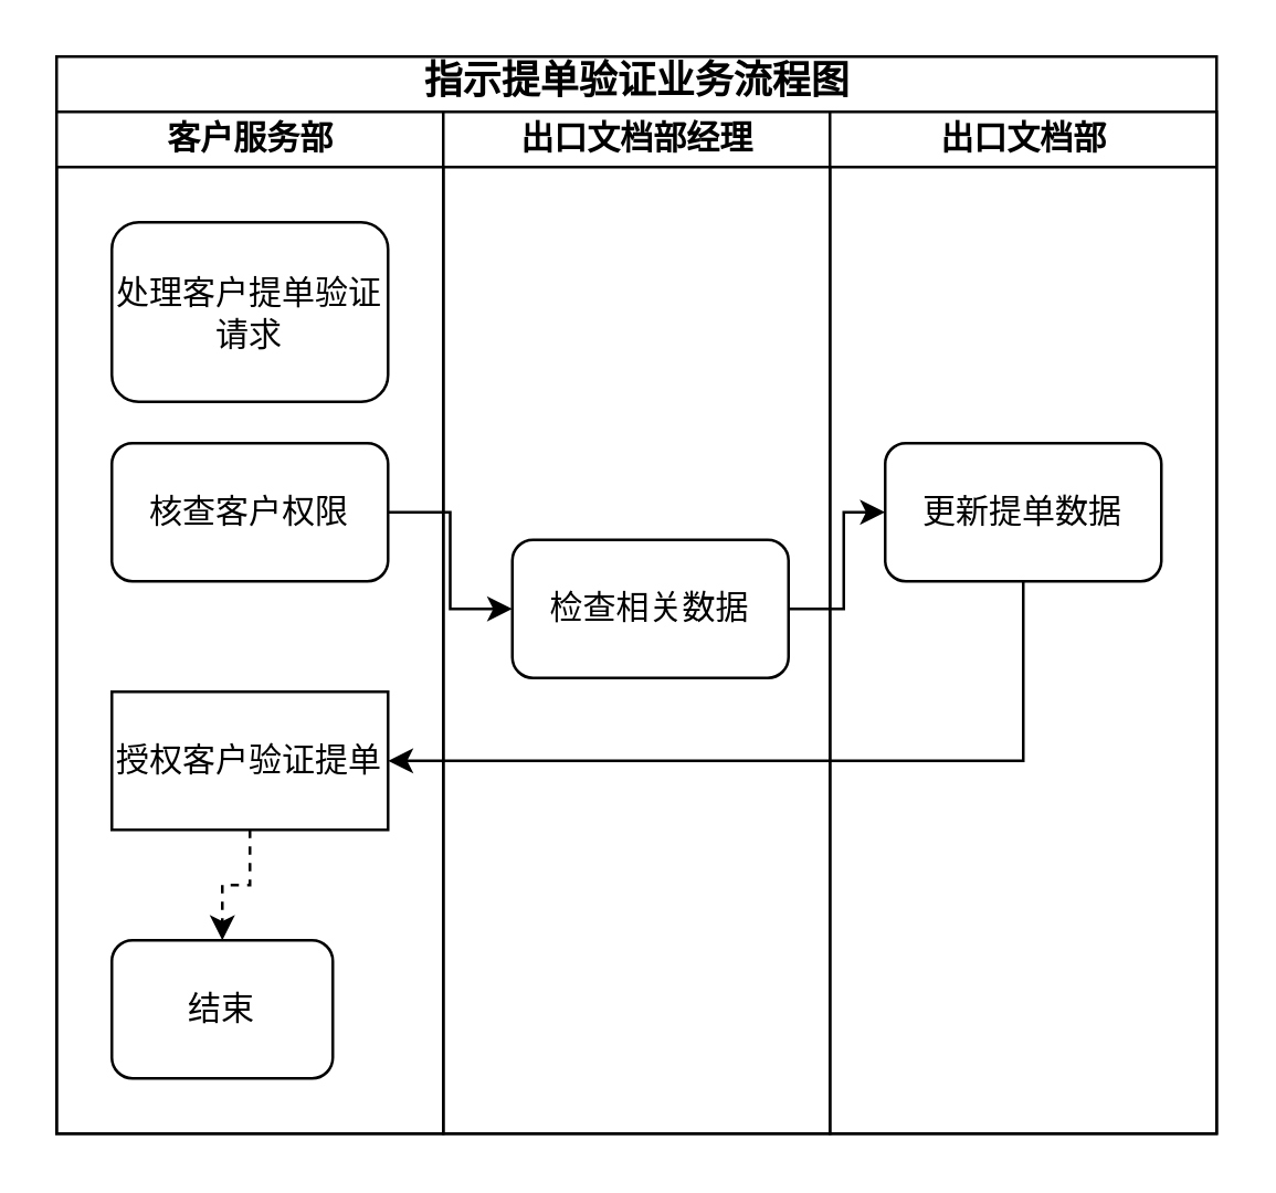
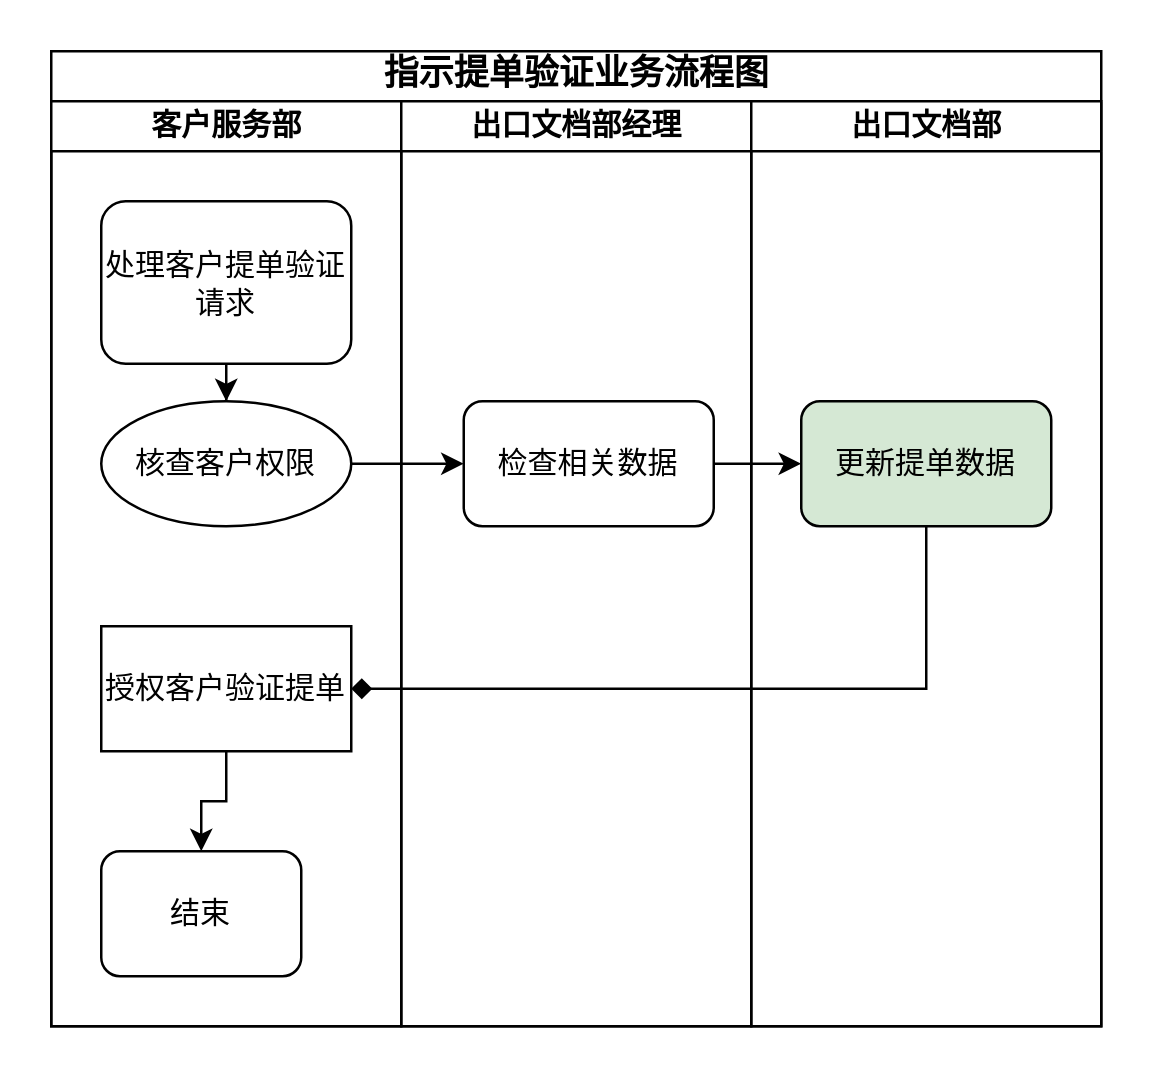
  <mxCell id="0" />
  <mxCell id="1" parent="0" />
  <mxCell id="2" value="&lt;font style=&quot;font-size: 14px;&quot;&gt;指示提单验证业务流程图&lt;/font&gt;" style="swimlane;html=1;childLayout=stackLayout;startSize=20;rounded=0;shadow=0;labelBackgroundColor=none;strokeWidth=1;fontFamily=Verdana;fontSize=8;align=center;" vertex="1" parent="1"><mxGeometry x="20" y="20" width="420" height="390" as="geometry" /></mxCell>
  <mxCell id="3" value="客户服务部" style="swimlane;html=1;startSize=20;" vertex="1" parent="2"><mxGeometry y="20" width="140" height="370" as="geometry" /></mxCell>
+ <mxCell id="4" style="edgeStyle=orthogonalEdgeStyle;rounded=0;orthogonalLoop=1;jettySize=auto;html=1;exitX=0.5;exitY=1;exitDx=0;exitDy=0;" edge="1" parent="3" source="5" target="9"><mxGeometry relative="1" as="geometry" /></mxCell>
  <mxCell id="5" value="处理客户提单验证请求" style="rounded=1;whiteSpace=wrap;html=1;" vertex="1" parent="3"><mxGeometry x="20" y="40" width="100" height="65" as="geometry" /></mxCell>
- <mxCell id="6" style="edgeStyle=orthogonalEdgeStyle;rounded=0;orthogonalLoop=1;jettySize=auto;html=1;exitX=0.5;exitY=1;exitDx=0;exitDy=0;entryX=0.5;entryY=0;entryDx=0;entryDy=0;dashed=1;" edge="1" parent="3" source="7" target="8"><mxGeometry relative="1" as="geometry" /></mxCell>
+ <mxCell id="6" style="edgeStyle=orthogonalEdgeStyle;rounded=0;orthogonalLoop=1;jettySize=auto;html=1;exitX=0.5;exitY=1;exitDx=0;exitDy=0;entryX=0.5;entryY=0;entryDx=0;entryDy=0;" edge="1" parent="3" source="7" target="8"><mxGeometry relative="1" as="geometry" /></mxCell>
  <mxCell id="7" value="授权客户验证提单" style="whiteSpace=wrap;html=1;rounded=0;" vertex="1" parent="3"><mxGeometry x="20" y="210" width="100" height="50" as="geometry" /></mxCell>
  <mxCell id="8" value="结束" style="rounded=1;whiteSpace=wrap;html=1;" vertex="1" parent="3"><mxGeometry x="20" y="300" width="80" height="50" as="geometry" /></mxCell>
- <mxCell id="9" value="核查客户权限" style="rounded=1;whiteSpace=wrap;html=1;" vertex="1" parent="3"><mxGeometry x="20" y="120" width="100" height="50" as="geometry" /></mxCell>
+ <mxCell id="9" value="核查客户权限" style="ellipse;whiteSpace=wrap;html=1;" vertex="1" parent="3"><mxGeometry x="20" y="120" width="100" height="50" as="geometry" /></mxCell>
  <mxCell id="10" value="出口文档部经理" style="swimlane;html=1;startSize=20;" vertex="1" parent="2"><mxGeometry x="140" y="20" width="140" height="370" as="geometry" /></mxCell>
- <mxCell id="11" value="检查相关数据" style="rounded=1;whiteSpace=wrap;html=1;" vertex="1" parent="10"><mxGeometry x="25" y="155" width="100" height="50" as="geometry" /></mxCell>
+ <mxCell id="11" value="检查相关数据" style="rounded=1;whiteSpace=wrap;html=1;" vertex="1" parent="10"><mxGeometry x="25" y="120" width="100" height="50" as="geometry" /></mxCell>
  <mxCell id="12" style="edgeStyle=orthogonalEdgeStyle;rounded=0;orthogonalLoop=1;jettySize=auto;html=1;exitX=1;exitY=0.5;exitDx=0;exitDy=0;entryX=0;entryY=0.5;entryDx=0;entryDy=0;" edge="1" parent="2" source="9" target="11"><mxGeometry relative="1" as="geometry" /></mxCell>
  <mxCell id="13" value="出口文档部" style="swimlane;html=1;startSize=20;" vertex="1" parent="2"><mxGeometry x="280" y="20" width="140" height="370" as="geometry" /></mxCell>
- <mxCell id="14" value="更新提单数据" style="rounded=1;whiteSpace=wrap;html=1;" vertex="1" parent="13"><mxGeometry x="20" y="120" width="100" height="50" as="geometry" /></mxCell>
+ <mxCell id="14" value="更新提单数据" style="rounded=1;whiteSpace=wrap;html=1;fillColor=#d5e8d4;" vertex="1" parent="13"><mxGeometry x="20" y="120" width="100" height="50" as="geometry" /></mxCell>
  <mxCell id="15" style="edgeStyle=orthogonalEdgeStyle;rounded=0;orthogonalLoop=1;jettySize=auto;html=1;entryX=0;entryY=0.5;entryDx=0;entryDy=0;" edge="1" parent="2" source="11" target="14"><mxGeometry relative="1" as="geometry" /></mxCell>
- <mxCell id="16" style="edgeStyle=orthogonalEdgeStyle;rounded=0;orthogonalLoop=1;jettySize=auto;html=1;exitX=0.5;exitY=1;exitDx=0;exitDy=0;entryX=1;entryY=0.5;entryDx=0;entryDy=0;" edge="1" parent="2" source="14" target="7"><mxGeometry relative="1" as="geometry" /></mxCell>
+ <mxCell id="16" style="edgeStyle=orthogonalEdgeStyle;rounded=0;orthogonalLoop=1;jettySize=auto;html=1;exitX=0.5;exitY=1;exitDx=0;exitDy=0;entryX=1;entryY=0.5;entryDx=0;entryDy=0;endArrow=diamond;" edge="1" parent="2" source="14" target="7"><mxGeometry relative="1" as="geometry" /></mxCell>
